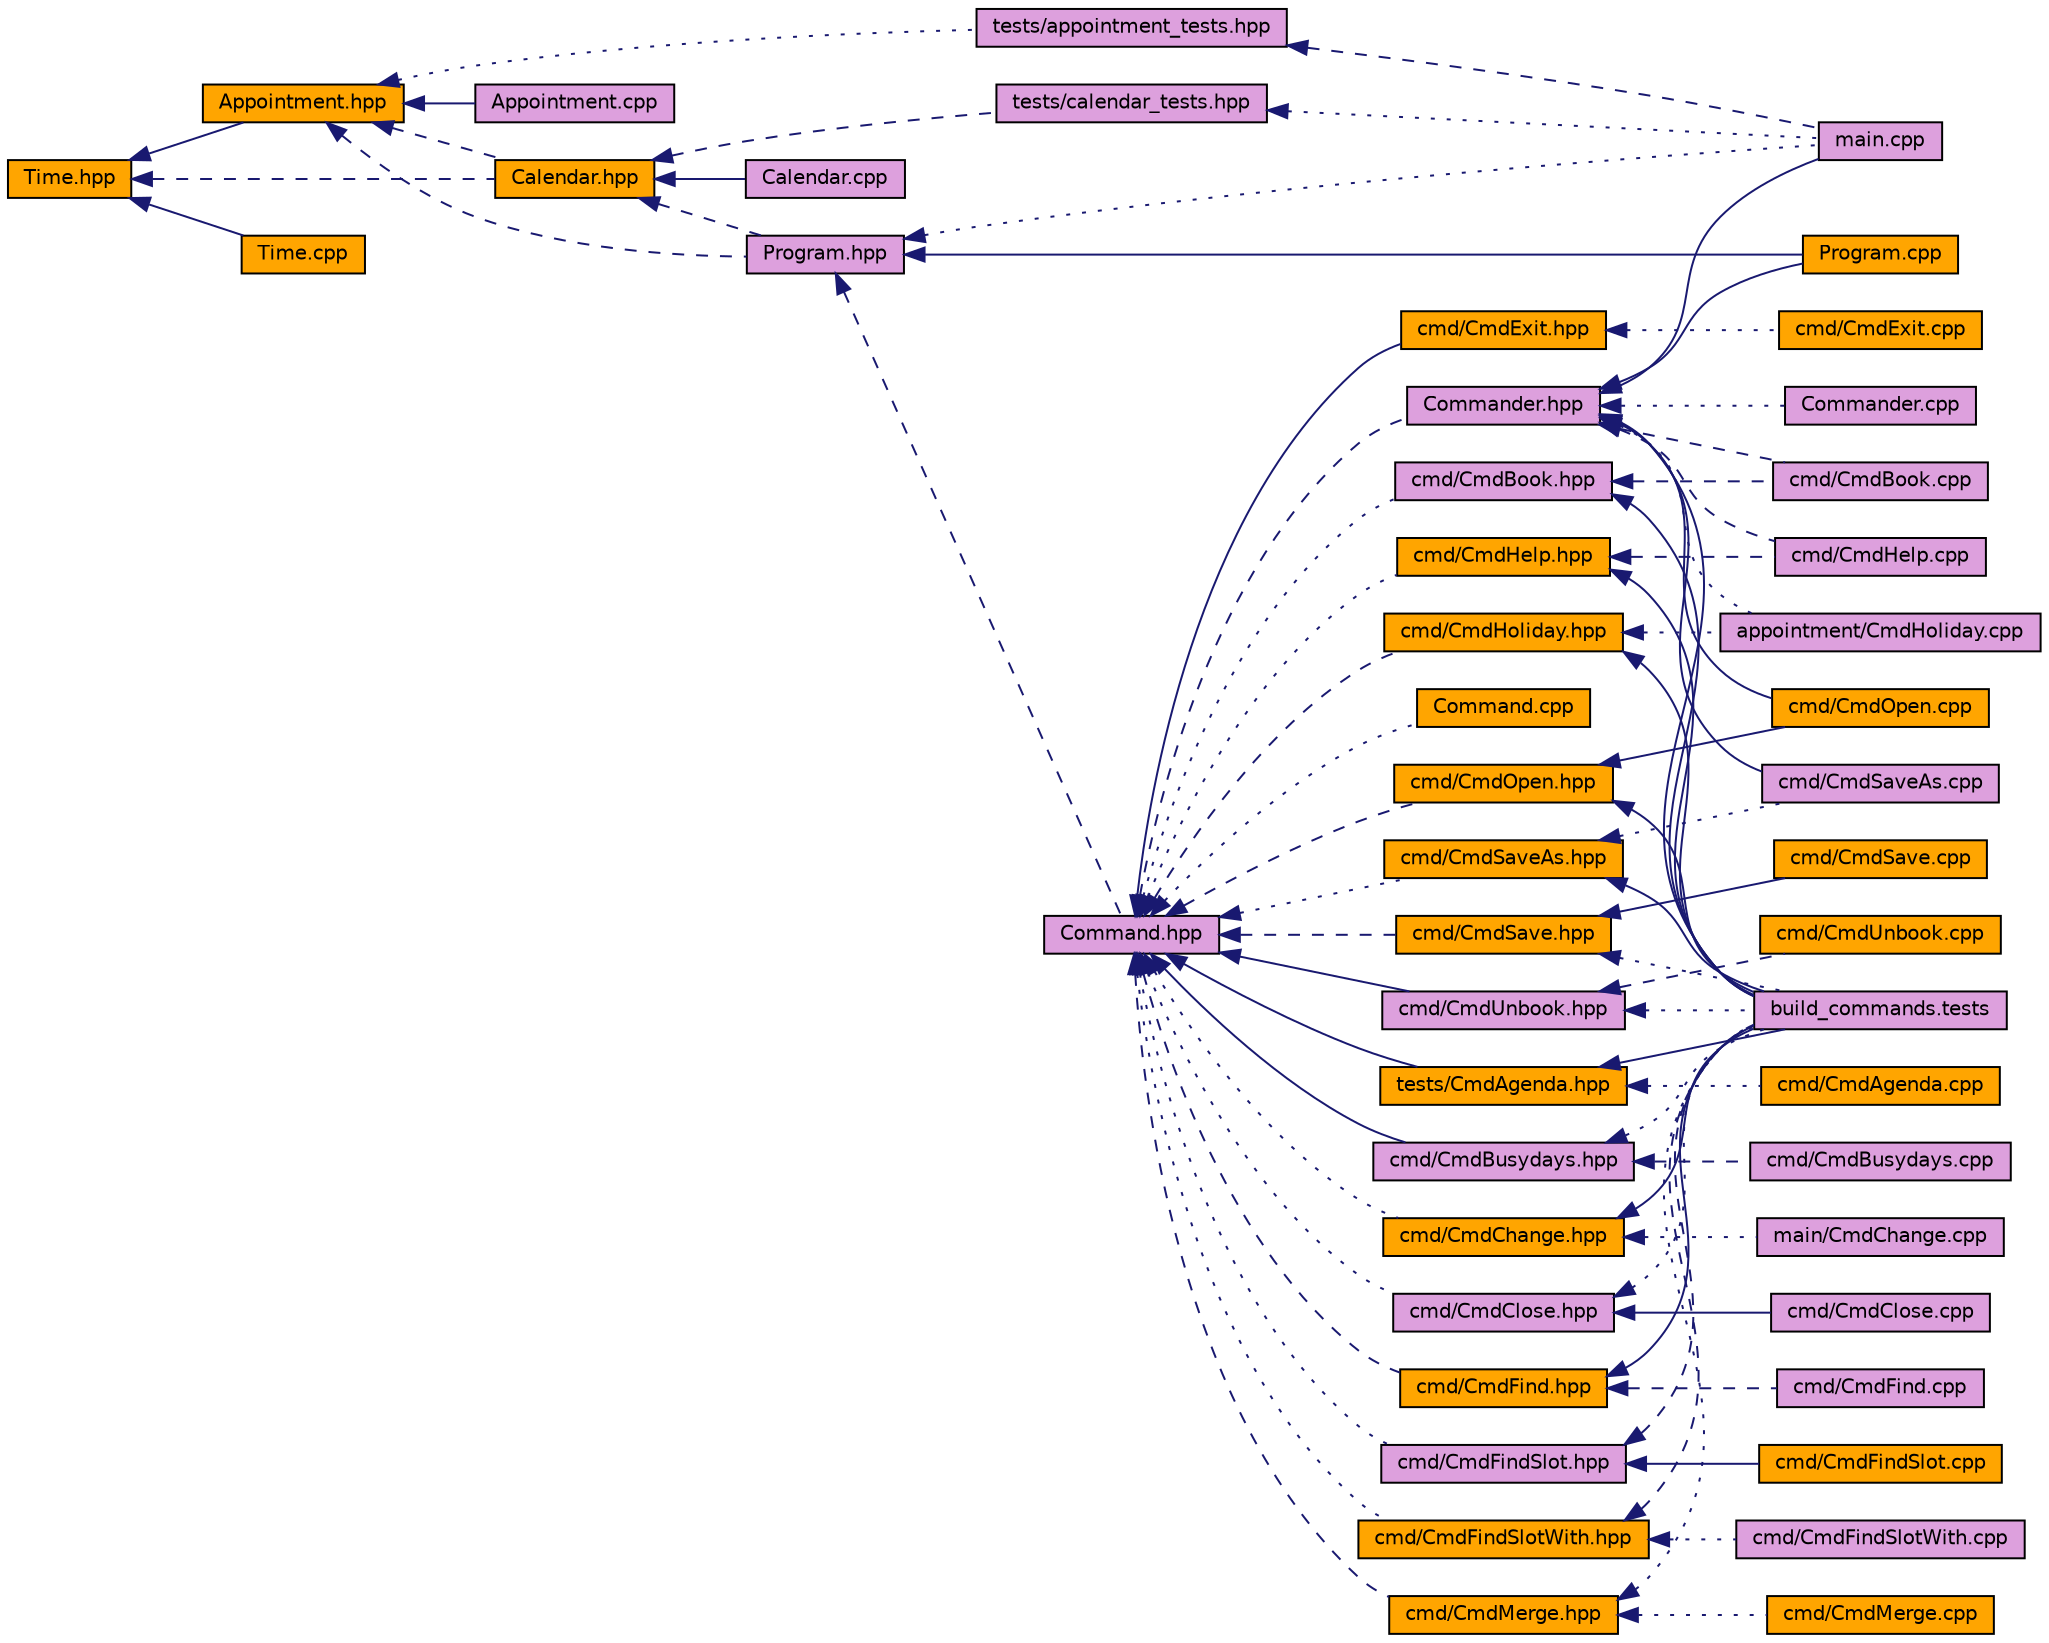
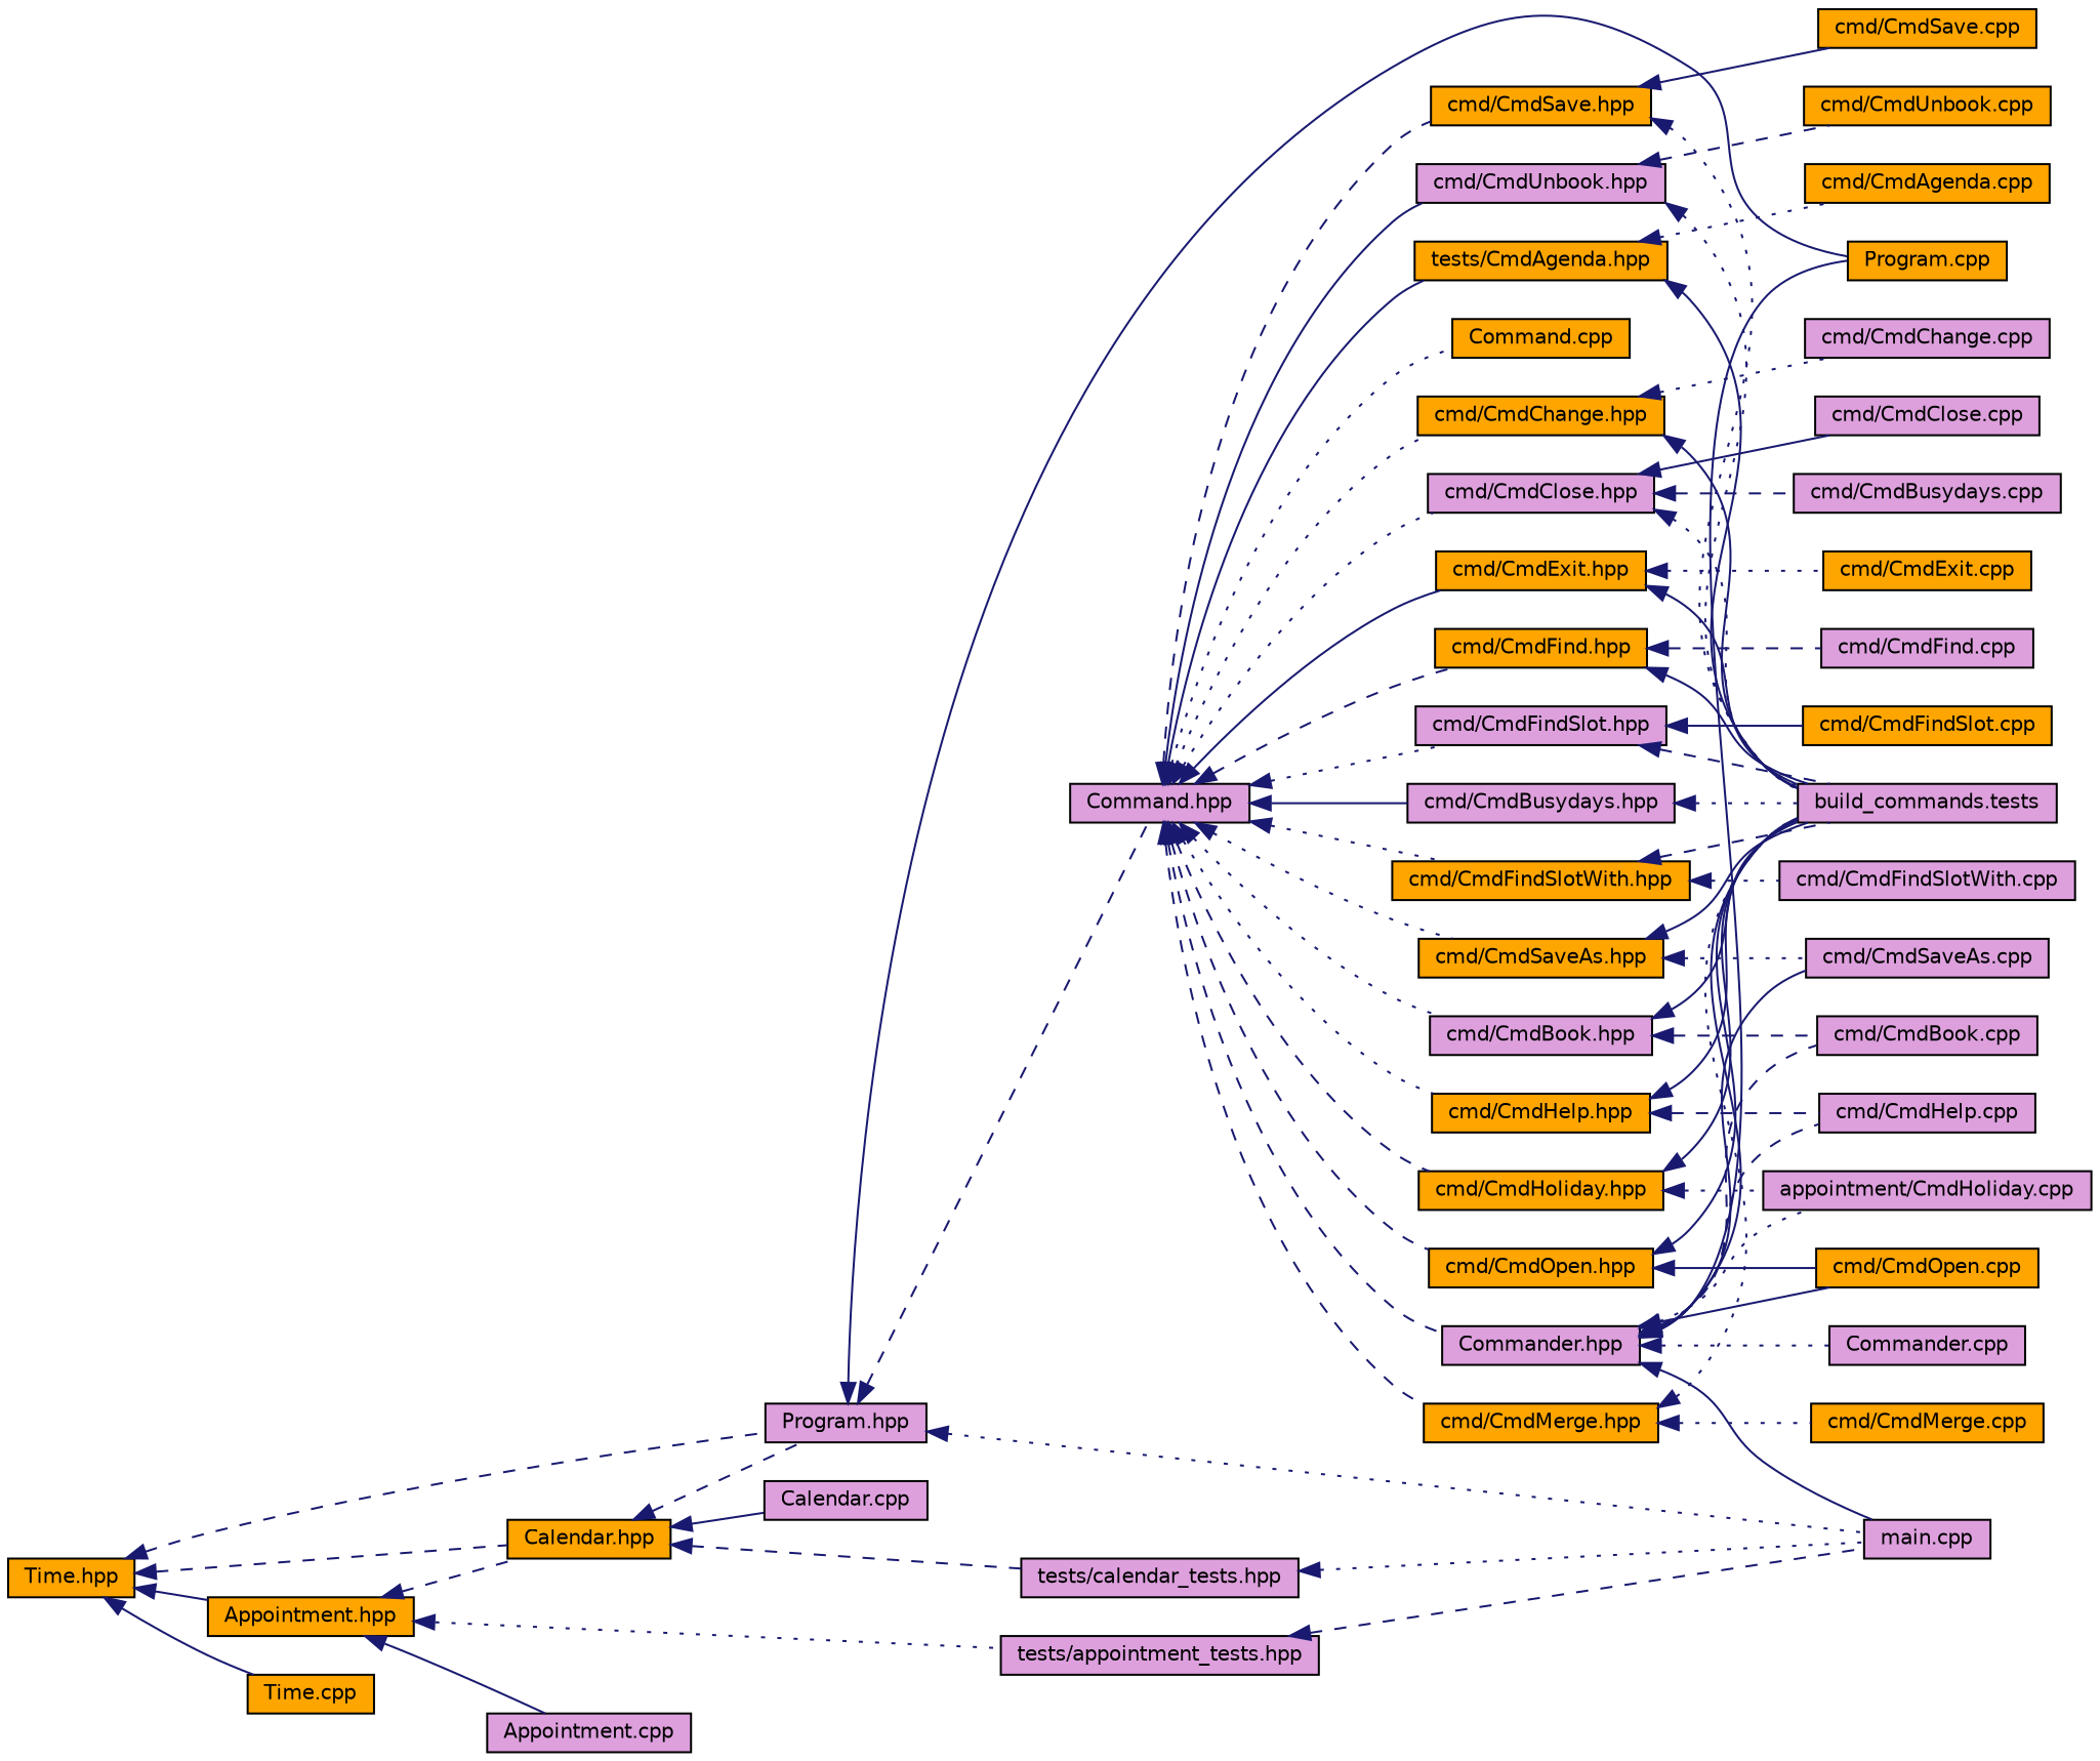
  digraph {
    rankdir=LR
    node [color=black fillcolor=orange fontname=Helvetica fontsize=10 shape=record style=filled]
    edge [color=midnightblue dir=back fontname=Helvetica fontsize=10 labelfontname=Helvetica labelfontsize=10 style=solid]
    n1 [fontcolor=black height=0.2 label="Time.hpp" width=0.4]
    n2 [height=0.2 label="Appointment.hpp" width=0.4]
    n3 [height=0.2 label="Calendar.hpp" width=0.4]
    n4 [fillcolor=plum height=0.2 label="Program.hpp" width=0.4]
    n5 [height=0.2 label="Time.cpp" width=0.4]
    n6 [fillcolor=plum height=0.2 label="Appointment.cpp" width=0.4]
    n7 [fillcolor=plum height=0.2 label="tests/appointment_tests.hpp" width=0.4]
    n8 [fillcolor=plum height=0.2 label="Calendar.cpp" width=0.4]
    n9 [fillcolor=plum height=0.2 label="tests/calendar_tests.hpp" width=0.4]
    n10 [fillcolor=plum height=0.2 label="Command.hpp" width=0.4]
    n11 [fillcolor=plum height=0.2 label="main.cpp" width=0.4]
    n12 [height=0.2 label="Program.cpp" width=0.4]
    n13 [fillcolor=plum height=0.2 label="Commander.hpp" width=0.4]
    n14 [height=0.2 label="tests/CmdAgenda.hpp" width=0.4]
    n15 [fillcolor=plum height=0.2 label="cmd/CmdBook.hpp" width=0.4]
    n16 [fillcolor=plum height=0.2 label="cmd/CmdBusydays.hpp" width=0.4]
    n17 [height=0.2 label="cmd/CmdChange.hpp" width=0.4]
    n18 [fillcolor=plum height=0.2 label="cmd/CmdClose.hpp" width=0.4]
    n19 [height=0.2 label="cmd/CmdExit.hpp" width=0.4]
    n20 [height=0.2 label="cmd/CmdFind.hpp" width=0.4]
    n21 [fillcolor=plum height=0.2 label="cmd/CmdFindSlot.hpp" width=0.4]
    n22 [height=0.2 label="cmd/CmdFindSlotWith.hpp" width=0.4]
    n23 [height=0.2 label="cmd/CmdHelp.hpp" width=0.4]
    n24 [height=0.2 label="cmd/CmdHoliday.hpp" width=0.4]
    n25 [height=0.2 label="cmd/CmdMerge.hpp" width=0.4]
    n26 [height=0.2 label="cmd/CmdOpen.hpp" width=0.4]
    n27 [height=0.2 label="cmd/CmdSave.hpp" width=0.4]
    n28 [height=0.2 label="cmd/CmdSaveAs.hpp" width=0.4]
    n29 [fillcolor=plum height=0.2 label="cmd/CmdUnbook.hpp" width=0.4]
    n30 [height=0.2 label="Command.cpp" width=0.4]
    n31 [fillcolor=plum height=0.2 label="build_commands.tests" width=0.4]
    n32 [fillcolor=plum height=0.2 label="cmd/CmdBook.cpp" width=0.4]
    n33 [fillcolor=plum height=0.2 label="cmd/CmdHelp.cpp" width=0.4]
    n34 [fillcolor=plum height=0.2 label="appointment/CmdHoliday.cpp" width=0.4]
    n35 [height=0.2 label="cmd/CmdOpen.cpp" width=0.4]
    n36 [fillcolor=plum height=0.2 label="cmd/CmdSaveAs.cpp" width=0.4]
    n37 [fillcolor=plum height=0.2 label="Commander.cpp" width=0.4]
    n38 [height=0.2 label="cmd/CmdAgenda.cpp" width=0.4]
    n39 [fillcolor=plum height=0.2 label="cmd/CmdBusydays.cpp" width=0.4]
-   n40 [fillcolor=plum height=0.2 label="main/CmdChange.cpp" width=0.4]
+   n40 [fillcolor=plum height=0.2 label="cmd/CmdChange.cpp" width=0.4]
    n41 [fillcolor=plum height=0.2 label="cmd/CmdClose.cpp" width=0.4]
    n42 [height=0.2 label="cmd/CmdExit.cpp" width=0.4]
    n43 [fillcolor=plum height=0.2 label="cmd/CmdFind.cpp" width=0.4]
    n44 [height=0.2 label="cmd/CmdFindSlot.cpp" width=0.4]
    n45 [fillcolor=plum height=0.2 label="cmd/CmdFindSlotWith.cpp" width=0.4]
    n46 [height=0.2 label="cmd/CmdMerge.cpp" width=0.4]
    n47 [height=0.2 label="cmd/CmdSave.cpp" width=0.4]
    n48 [height=0.2 label="cmd/CmdUnbook.cpp" width=0.4]
    n1 -> n2
    n1 -> n3 [style=dashed]
-   n2 -> n4 [style=dashed]
+   n1 -> n4 [style=dashed]
    n1 -> n5
    n2 -> n3 [style=dashed]
    n2 -> n6
    n2 -> n7 [style=dotted]
    n3 -> n4 [style=dashed]
    n3 -> n8
    n3 -> n9 [style=dashed]
    n4 -> n10 [style=dashed]
    n4 -> n11 [style=dotted]
    n4 -> n12
    n7 -> n11 [style=dashed]
    n9 -> n11 [style=dotted]
    n10 -> n13 [style=dashed]
    n10 -> n14
    n10 -> n15 [style=dotted]
    n10 -> n16
    n10 -> n17 [style=dotted]
    n10 -> n18 [style=dotted]
    n10 -> n19
    n10 -> n20 [style=dashed]
    n10 -> n21 [style=dotted]
    n10 -> n22 [style=dotted]
    n10 -> n23 [style=dotted]
    n10 -> n24 [style=dashed]
    n10 -> n25 [style=dashed]
    n10 -> n26 [style=dashed]
    n10 -> n27 [style=dashed]
    n10 -> n28 [style=dotted]
    n10 -> n29
    n10 -> n30 [style=dotted]
    n13 -> n11
    n13 -> n12
    n13 -> n31
    n13 -> n32 [style=dashed]
    n13 -> n33 [style=dashed]
    n13 -> n34 [style=dotted]
    n13 -> n35
    n13 -> n36
    n13 -> n37 [style=dotted]
    n14 -> n31
    n14 -> n38 [style=dotted]
    n15 -> n31
    n15 -> n32 [style=dashed]
    n16 -> n31 [style=dotted]
-   n16 -> n39 [style=dashed]
+   n18 -> n39 [style=dashed]
    n17 -> n31
    n17 -> n40 [style=dotted]
    n18 -> n31 [style=dotted]
    n18 -> n41
+   n19 -> n31
    n19 -> n42 [style=dotted]
    n20 -> n31
    n20 -> n43 [style=dashed]
    n21 -> n31 [style=dashed]
    n21 -> n44
    n22 -> n31 [style=dashed]
    n22 -> n45 [style=dotted]
    n23 -> n31
    n23 -> n33 [style=dashed]
    n24 -> n31
    n24 -> n34 [style=dotted]
    n25 -> n31 [style=dotted]
    n25 -> n46 [style=dotted]
    n26 -> n31
    n26 -> n35
    n27 -> n31 [style=dotted]
    n27 -> n47
    n28 -> n31
    n28 -> n36 [style=dotted]
    n29 -> n31 [style=dotted]
    n29 -> n48 [style=dashed]
  }
